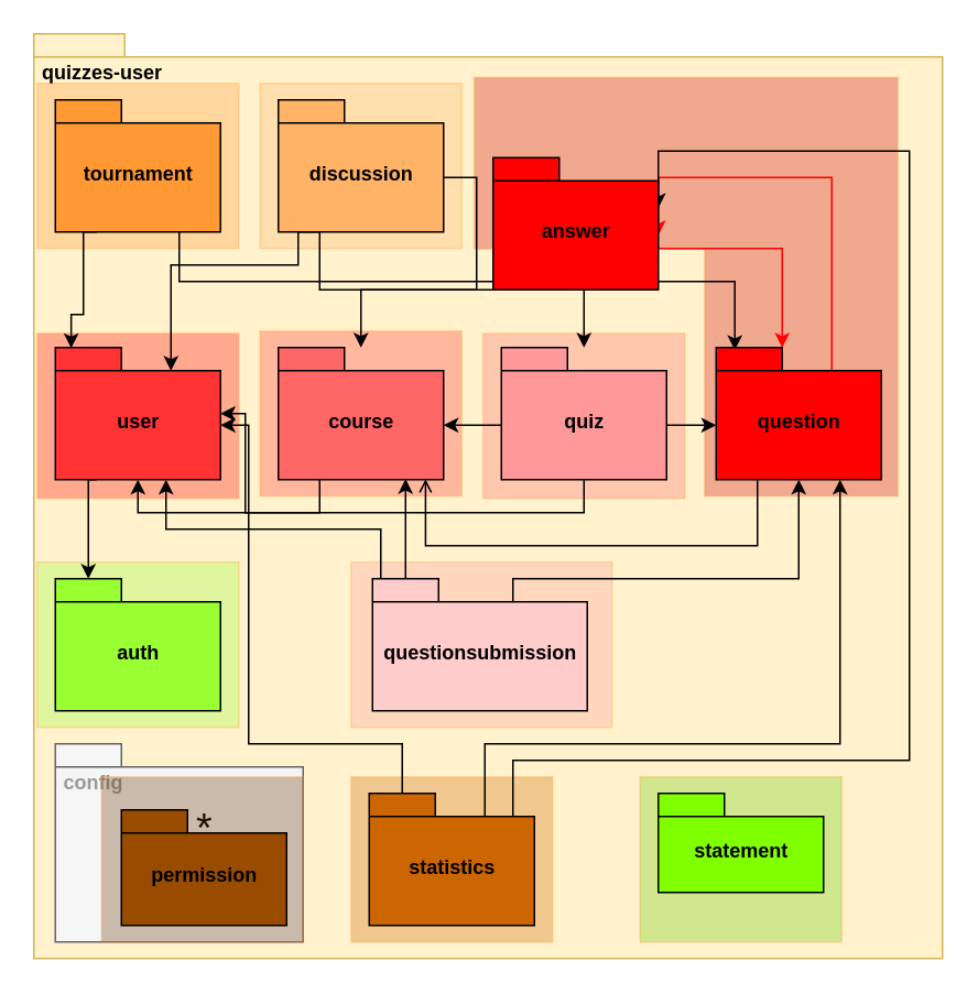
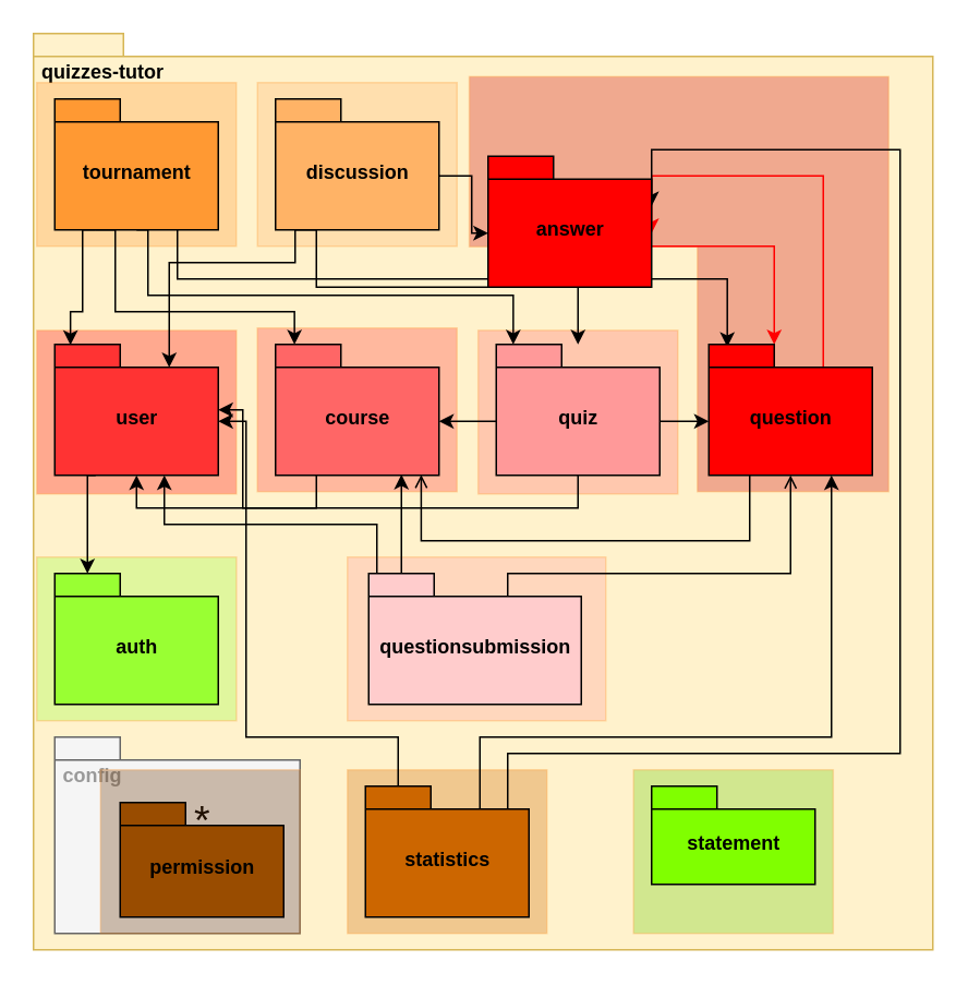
  <mxCell id="0" />
  <mxCell id="1" parent="0" />
- <mxCell id="2" value="&amp;nbsp;quizzes-user" style="shape=folder;fontStyle=1;spacingTop=10;tabWidth=40;tabHeight=14;tabPosition=left;html=1;fillColor=#fff2cc;strokeColor=#d6b656;verticalAlign=top;align=left;" parent="1" vertex="1"><mxGeometry x="20" y="20" width="550" height="560" as="geometry" /></mxCell>
+ <mxCell id="2" value="&amp;nbsp;quizzes-tutor" style="shape=folder;fontStyle=1;spacingTop=10;tabWidth=40;tabHeight=14;tabPosition=left;html=1;fillColor=#fff2cc;strokeColor=#d6b656;verticalAlign=top;align=left;" parent="1" vertex="1"><mxGeometry x="20" y="20" width="550" height="560" as="geometry" /></mxCell>
  <mxCell id="3" value="" style="shape=corner;whiteSpace=wrap;html=1;strokeColor=#FF9933;gradientColor=none;opacity=30;rotation=90;dx=104;dy=117;fillColor=#CC0000;" vertex="1" parent="1"><mxGeometry x="287.91" y="44.9" width="253.7" height="256.5" as="geometry" /></mxCell>
  <mxCell id="4" value="" style="rounded=0;whiteSpace=wrap;html=1;strokeColor=#FF9933;gradientColor=none;opacity=30;fillColor=#FFB366;" vertex="1" parent="1"><mxGeometry x="157" y="50" width="122" height="100" as="geometry" /></mxCell>
  <mxCell id="5" value="" style="rounded=0;whiteSpace=wrap;html=1;strokeColor=#FF9933;gradientColor=none;opacity=30;fillColor=#FF9933;" vertex="1" parent="1"><mxGeometry x="22" y="50" width="122" height="100" as="geometry" /></mxCell>
  <mxCell id="6" value="" style="rounded=0;whiteSpace=wrap;html=1;strokeColor=#FF9933;gradientColor=none;opacity=30;fillColor=#FF9999;" vertex="1" parent="1"><mxGeometry x="212" y="340" width="158" height="100" as="geometry" /></mxCell>
  <mxCell id="7" value="" style="rounded=0;whiteSpace=wrap;html=1;strokeColor=#FF9933;gradientColor=none;opacity=30;fillColor=#FF6666;" vertex="1" parent="1"><mxGeometry x="291.96" y="201.4" width="122.09" height="100" as="geometry" /></mxCell>
  <mxCell id="8" value="" style="rounded=0;whiteSpace=wrap;html=1;strokeColor=#FF9933;gradientColor=none;opacity=30;fillColor=#FF3333;" vertex="1" parent="1"><mxGeometry x="156.91" y="200" width="122.09" height="100" as="geometry" /></mxCell>
  <mxCell id="9" value="" style="rounded=0;whiteSpace=wrap;html=1;strokeColor=#FF9933;gradientColor=none;opacity=30;fillColor=#FF0000;" vertex="1" parent="1"><mxGeometry x="22" y="201.4" width="122.09" height="100" as="geometry" /></mxCell>
  <mxCell id="10" value="" style="rounded=0;whiteSpace=wrap;html=1;strokeColor=#FF9933;gradientColor=none;opacity=30;fillColor=#99FF33;" vertex="1" parent="1"><mxGeometry x="22" y="340" width="122.09" height="100" as="geometry" /></mxCell>
  <mxCell id="11" value="" style="rounded=0;whiteSpace=wrap;html=1;strokeColor=#FF9933;gradientColor=none;opacity=30;fillColor=#66CC00;" vertex="1" parent="1"><mxGeometry x="386.96" y="470" width="122.09" height="100" as="geometry" /></mxCell>
  <mxCell id="12" value="" style="rounded=0;whiteSpace=wrap;html=1;strokeColor=#FF9933;gradientColor=none;opacity=30;fillColor=#CC6600;" vertex="1" parent="1"><mxGeometry x="212" y="470" width="122" height="100" as="geometry" /></mxCell>
  <mxCell id="13" style="edgeStyle=orthogonalEdgeStyle;rounded=0;orthogonalLoop=1;jettySize=auto;html=1;exitX=0.5;exitY=1;exitDx=0;exitDy=0;exitPerimeter=0;entryX=0;entryY=0;entryDx=40;entryDy=0;entryPerimeter=0;fontColor=#999999;strokeColor=#FF0000;" parent="1" source="36" target="40" edge="1"><mxGeometry relative="1" as="geometry"><Array as="points"><mxPoint x="348" y="150" /><mxPoint x="473" y="150" /></Array></mxGeometry></mxCell>
  <mxCell id="14" style="edgeStyle=orthogonalEdgeStyle;rounded=0;orthogonalLoop=1;jettySize=auto;html=1;exitX=0.25;exitY=1;exitDx=0;exitDy=0;exitPerimeter=0;fontColor=#999999;" parent="1" source="38" target="46" edge="1"><mxGeometry relative="1" as="geometry" /></mxCell>
  <mxCell id="15" style="edgeStyle=orthogonalEdgeStyle;rounded=0;orthogonalLoop=1;jettySize=auto;html=1;exitX=0.25;exitY=1;exitDx=0;exitDy=0;exitPerimeter=0;entryX=0;entryY=0;entryDx=70;entryDy=14;entryPerimeter=0;fontColor=#999999;" parent="1" source="39" target="46" edge="1"><mxGeometry relative="1" as="geometry"><Array as="points"><mxPoint x="180" y="140" /><mxPoint x="180" y="160" /><mxPoint x="103" y="160" /></Array></mxGeometry></mxCell>
  <mxCell id="16" style="edgeStyle=orthogonalEdgeStyle;rounded=0;orthogonalLoop=1;jettySize=auto;html=1;exitX=0.25;exitY=1;exitDx=0;exitDy=0;exitPerimeter=0;fontColor=#999999;" parent="1" source="39" target="42" edge="1"><mxGeometry relative="1" as="geometry" /></mxCell>
- <mxCell id="17" style="edgeStyle=orthogonalEdgeStyle;rounded=0;orthogonalLoop=1;jettySize=auto;html=1;exitX=0;exitY=0;exitDx=100;exitDy=47;exitPerimeter=0;fontColor=#999999;" parent="1" source="39" target="38" edge="1"><mxGeometry relative="1" as="geometry" /></mxCell>
+ <mxCell id="17" style="edgeStyle=orthogonalEdgeStyle;rounded=0;orthogonalLoop=1;jettySize=auto;html=1;exitX=0;exitY=0;exitDx=100;exitDy=47;exitPerimeter=0;entryX=0;entryY=0;entryDx=0;entryDy=47;entryPerimeter=0;fontColor=#999999;" parent="1" source="39" target="36" edge="1"><mxGeometry relative="1" as="geometry" /></mxCell>
  <mxCell id="18" style="edgeStyle=orthogonalEdgeStyle;rounded=0;orthogonalLoop=1;jettySize=auto;html=1;exitX=0;exitY=0;exitDx=70;exitDy=14;exitPerimeter=0;entryX=0;entryY=0;entryDx=100;entryDy=47;entryPerimeter=0;fontColor=#999999;strokeColor=#FF0000;" parent="1" source="40" target="36" edge="1"><mxGeometry relative="1" as="geometry"><Array as="points"><mxPoint x="503" y="107" /></Array></mxGeometry></mxCell>
  <mxCell id="19" style="edgeStyle=orthogonalEdgeStyle;rounded=0;orthogonalLoop=1;jettySize=auto;html=1;exitX=0.25;exitY=1;exitDx=0;exitDy=0;exitPerimeter=0;entryX=0.891;entryY=0.995;entryDx=0;entryDy=0;entryPerimeter=0;fontColor=#999999;endArrow=open;" parent="1" source="40" target="38" edge="1"><mxGeometry relative="1" as="geometry"><Array as="points"><mxPoint x="458" y="330" /><mxPoint x="257" y="330" /></Array></mxGeometry></mxCell>
- <mxCell id="20" style="edgeStyle=orthogonalEdgeStyle;rounded=0;orthogonalLoop=1;jettySize=auto;html=1;exitX=0;exitY=0;exitDx=85;exitDy=14;exitPerimeter=0;fontColor=#999999;" parent="1" source="41" target="40" edge="1"><mxGeometry relative="1" as="geometry"><Array as="points"><mxPoint x="310" y="350" /><mxPoint x="483" y="350" /></Array></mxGeometry></mxCell>
+ <mxCell id="20" style="edgeStyle=orthogonalEdgeStyle;rounded=0;orthogonalLoop=1;jettySize=auto;html=1;exitX=0;exitY=0;exitDx=85;exitDy=14;exitPerimeter=0;fontColor=#999999;endArrow=open;" parent="1" source="41" target="40" edge="1"><mxGeometry relative="1" as="geometry"><Array as="points"><mxPoint x="310" y="350" /><mxPoint x="483" y="350" /></Array></mxGeometry></mxCell>
  <mxCell id="21" style="edgeStyle=orthogonalEdgeStyle;rounded=0;orthogonalLoop=1;jettySize=auto;html=1;exitX=0;exitY=0;exitDx=20;exitDy=0;exitPerimeter=0;entryX=0.67;entryY=1;entryDx=0;entryDy=0;entryPerimeter=0;fontColor=#999999;" parent="1" source="41" target="46" edge="1"><mxGeometry relative="1" as="geometry"><Array as="points"><mxPoint x="230" y="350" /><mxPoint x="230" y="320" /><mxPoint x="100" y="320" /></Array></mxGeometry></mxCell>
  <mxCell id="22" style="edgeStyle=orthogonalEdgeStyle;rounded=0;orthogonalLoop=1;jettySize=auto;html=1;exitX=0;exitY=0;exitDx=20;exitDy=0;exitPerimeter=0;entryX=0.77;entryY=0.994;entryDx=0;entryDy=0;entryPerimeter=0;fontColor=#999999;" parent="1" source="41" target="38" edge="1"><mxGeometry relative="1" as="geometry" /></mxCell>
  <mxCell id="23" style="edgeStyle=orthogonalEdgeStyle;rounded=0;orthogonalLoop=1;jettySize=auto;html=1;exitX=0;exitY=0;exitDx=0;exitDy=47;exitPerimeter=0;entryX=0;entryY=0;entryDx=100;entryDy=47;entryPerimeter=0;fontColor=#999999;" parent="1" source="42" target="38" edge="1"><mxGeometry relative="1" as="geometry" /></mxCell>
  <mxCell id="24" style="edgeStyle=orthogonalEdgeStyle;rounded=0;orthogonalLoop=1;jettySize=auto;html=1;exitX=0;exitY=0;exitDx=100;exitDy=47;exitPerimeter=0;entryX=0;entryY=0;entryDx=0;entryDy=47;entryPerimeter=0;fontColor=#999999;" parent="1" source="42" target="40" edge="1"><mxGeometry relative="1" as="geometry" /></mxCell>
  <mxCell id="25" style="edgeStyle=orthogonalEdgeStyle;rounded=0;orthogonalLoop=1;jettySize=auto;html=1;exitX=0.5;exitY=1;exitDx=0;exitDy=0;exitPerimeter=0;entryX=0.5;entryY=1;entryDx=0;entryDy=0;entryPerimeter=0;fontColor=#999999;" parent="1" source="42" target="46" edge="1"><mxGeometry relative="1" as="geometry" /></mxCell>
  <mxCell id="26" style="edgeStyle=orthogonalEdgeStyle;rounded=0;orthogonalLoop=1;jettySize=auto;html=1;exitX=0;exitY=0;exitDx=20;exitDy=0;exitPerimeter=0;entryX=0;entryY=0;entryDx=100;entryDy=47;entryPerimeter=0;" parent="1" source="44" target="46" edge="1"><mxGeometry relative="1" as="geometry"><Array as="points"><mxPoint x="243" y="450" /><mxPoint x="150" y="450" /><mxPoint x="150" y="257" /></Array></mxGeometry></mxCell>
  <mxCell id="27" style="edgeStyle=orthogonalEdgeStyle;rounded=0;orthogonalLoop=1;jettySize=auto;html=1;exitX=0;exitY=0;exitDx=70;exitDy=14;exitPerimeter=0;entryX=0.75;entryY=1;entryDx=0;entryDy=0;entryPerimeter=0;" parent="1" source="44" target="40" edge="1"><mxGeometry relative="1" as="geometry"><Array as="points"><mxPoint x="293" y="450" /><mxPoint x="508" y="450" /></Array></mxGeometry></mxCell>
  <mxCell id="28" style="edgeStyle=orthogonalEdgeStyle;rounded=0;orthogonalLoop=1;jettySize=auto;html=1;exitX=0;exitY=0;exitDx=100;exitDy=14;exitPerimeter=0;entryX=0;entryY=0;entryDx=100;entryDy=30.5;entryPerimeter=0;" parent="1" source="44" target="36" edge="1"><mxGeometry relative="1" as="geometry"><Array as="points"><mxPoint x="310" y="494" /><mxPoint x="310" y="460" /><mxPoint x="550" y="460" /><mxPoint x="550" y="91" /></Array></mxGeometry></mxCell>
  <mxCell id="29" style="edgeStyle=orthogonalEdgeStyle;rounded=0;orthogonalLoop=1;jettySize=auto;html=1;exitX=0.25;exitY=1;exitDx=0;exitDy=0;exitPerimeter=0;entryX=0.096;entryY=0.005;entryDx=0;entryDy=0;entryPerimeter=0;fontColor=#999999;" parent="1" source="45" target="46" edge="1"><mxGeometry relative="1" as="geometry"><Array as="points"><mxPoint x="50" y="140" /><mxPoint x="50" y="190" /><mxPoint x="43" y="190" /></Array></mxGeometry></mxCell>
+ <mxCell id="30" style="edgeStyle=orthogonalEdgeStyle;rounded=0;orthogonalLoop=1;jettySize=auto;html=1;exitX=0.25;exitY=1;exitDx=0;exitDy=0;exitPerimeter=0;entryX=0.116;entryY=0.001;entryDx=0;entryDy=0;entryPerimeter=0;fontColor=#999999;" parent="1" source="45" target="38" edge="1"><mxGeometry relative="1" as="geometry"><Array as="points"><mxPoint x="70" y="140" /><mxPoint x="70" y="190" /><mxPoint x="180" y="190" /></Array></mxGeometry></mxCell>
+ <mxCell id="31" style="edgeStyle=orthogonalEdgeStyle;rounded=0;orthogonalLoop=1;jettySize=auto;html=1;exitX=0.5;exitY=1;exitDx=0;exitDy=0;exitPerimeter=0;entryX=0.104;entryY=0.001;entryDx=0;entryDy=0;entryPerimeter=0;fontColor=#999999;" parent="1" source="45" target="42" edge="1"><mxGeometry relative="1" as="geometry"><Array as="points"><mxPoint x="90" y="140" /><mxPoint x="90" y="180" /><mxPoint x="313" y="180" /></Array></mxGeometry></mxCell>
  <mxCell id="32" style="edgeStyle=orthogonalEdgeStyle;rounded=0;orthogonalLoop=1;jettySize=auto;html=1;exitX=0.75;exitY=1;exitDx=0;exitDy=0;exitPerimeter=0;entryX=0.113;entryY=0.019;entryDx=0;entryDy=0;entryPerimeter=0;fontColor=#999999;" parent="1" source="45" target="40" edge="1"><mxGeometry relative="1" as="geometry"><Array as="points"><mxPoint x="108" y="170" /><mxPoint x="444" y="170" /></Array></mxGeometry></mxCell>
  <mxCell id="33" style="edgeStyle=orthogonalEdgeStyle;rounded=0;orthogonalLoop=1;jettySize=auto;html=1;exitX=0.25;exitY=1;exitDx=0;exitDy=0;exitPerimeter=0;entryX=0;entryY=0;entryDx=20;entryDy=0;entryPerimeter=0;fontColor=#999999;" parent="1" source="46" target="37" edge="1"><mxGeometry relative="1" as="geometry"><Array as="points"><mxPoint x="53" y="290" /></Array></mxGeometry></mxCell>
  <mxCell id="34" value="&lt;font color=&quot;#999999&quot;&gt;&amp;nbsp;config&lt;/font&gt;" style="shape=folder;fontStyle=1;spacingTop=10;tabWidth=40;tabHeight=14;tabPosition=left;html=1;align=left;verticalAlign=top;fontColor=#333333;fillColor=#f5f5f5;strokeColor=#666666;" parent="1" vertex="1"><mxGeometry x="33" y="450" width="150" height="120" as="geometry" /></mxCell>
  <mxCell id="35" value="&lt;font style=&quot;font-size: 25px&quot;&gt;*&lt;/font&gt;" style="text;html=1;align=center;verticalAlign=middle;resizable=0;points=[];autosize=1;" vertex="1" parent="1"><mxGeometry x="108" y="490" width="30" height="20" as="geometry" /></mxCell>
  <mxCell id="36" value="answer" style="shape=folder;fontStyle=1;spacingTop=10;tabWidth=40;tabHeight=14;tabPosition=left;html=1;align=center;fillColor=#FF0000;" parent="1" vertex="1"><mxGeometry x="298" y="95" width="100" height="80" as="geometry" /></mxCell>
  <mxCell id="37" value="auth" style="shape=folder;fontStyle=1;spacingTop=10;tabWidth=40;tabHeight=14;tabPosition=left;html=1;align=center;fillColor=#99FF33;" parent="1" vertex="1"><mxGeometry x="33" y="350" width="100" height="80" as="geometry" /></mxCell>
  <mxCell id="38" value="course" style="shape=folder;fontStyle=1;spacingTop=10;tabWidth=40;tabHeight=14;tabPosition=left;html=1;align=center;fillColor=#FF6666;" parent="1" vertex="1"><mxGeometry x="168" y="210" width="100" height="80" as="geometry" /></mxCell>
  <mxCell id="39" value="discussion" style="shape=folder;fontStyle=1;spacingTop=10;tabWidth=40;tabHeight=14;tabPosition=left;html=1;align=center;fillColor=#FFB366;" parent="1" vertex="1"><mxGeometry x="168" y="60" width="100" height="80" as="geometry" /></mxCell>
  <mxCell id="40" value="question" style="shape=folder;fontStyle=1;spacingTop=10;tabWidth=40;tabHeight=14;tabPosition=left;html=1;align=center;fillColor=#FF0000;" parent="1" vertex="1"><mxGeometry x="433" y="210" width="100" height="80" as="geometry" /></mxCell>
  <mxCell id="41" value="questionsubmission" style="shape=folder;fontStyle=1;spacingTop=10;tabWidth=40;tabHeight=14;tabPosition=left;html=1;align=center;fillColor=#FFCCCC;" parent="1" vertex="1"><mxGeometry x="225" y="350" width="130" height="80" as="geometry" /></mxCell>
  <mxCell id="42" value="quiz" style="shape=folder;fontStyle=1;spacingTop=10;tabWidth=40;tabHeight=14;tabPosition=left;html=1;align=center;fillColor=#FF9999;" parent="1" vertex="1"><mxGeometry x="303" y="210" width="100" height="80" as="geometry" /></mxCell>
  <mxCell id="43" value="statement" style="shape=folder;fontStyle=1;spacingTop=10;tabWidth=40;tabHeight=14;tabPosition=left;html=1;align=center;fillColor=#80FF00;" parent="1" vertex="1"><mxGeometry x="398" y="480" width="100" height="60" as="geometry" /></mxCell>
  <mxCell id="44" value="statistics" style="shape=folder;fontStyle=1;spacingTop=10;tabWidth=40;tabHeight=14;tabPosition=left;html=1;align=center;fillColor=#CC6600;" parent="1" vertex="1"><mxGeometry x="223" y="480" width="100" height="80" as="geometry" /></mxCell>
  <mxCell id="45" value="tournament" style="shape=folder;fontStyle=1;spacingTop=10;tabWidth=40;tabHeight=14;tabPosition=left;html=1;align=center;fillColor=#FF9933;" parent="1" vertex="1"><mxGeometry x="33" y="60" width="100" height="80" as="geometry" /></mxCell>
  <mxCell id="46" value="user" style="shape=folder;fontStyle=1;spacingTop=10;tabWidth=40;tabHeight=14;tabPosition=left;html=1;align=center;fillColor=#FF3333;" parent="1" vertex="1"><mxGeometry x="33" y="210" width="100" height="80" as="geometry" /></mxCell>
  <mxCell id="47" value="" style="rounded=0;whiteSpace=wrap;html=1;strokeColor=#FF9933;gradientColor=none;opacity=30;fillColor=#663300;" vertex="1" parent="1"><mxGeometry x="61" y="470" width="122" height="100" as="geometry" /></mxCell>
  <mxCell id="48" value="permission" style="shape=folder;fontStyle=1;spacingTop=10;tabWidth=40;tabHeight=14;tabPosition=left;html=1;align=center;fillColor=#994C00;" parent="1" vertex="1"><mxGeometry x="73" y="490" width="100" height="70" as="geometry" /></mxCell>
